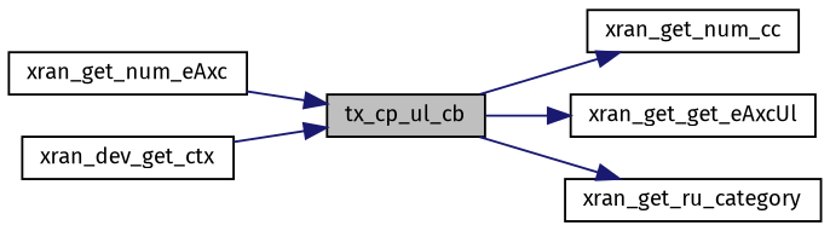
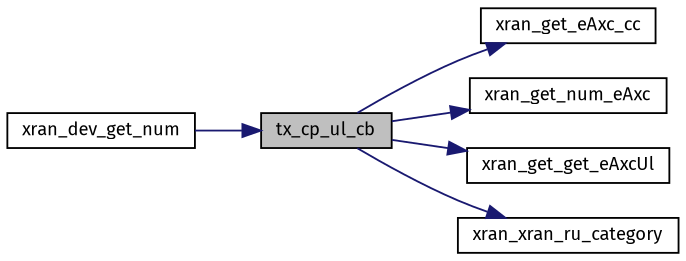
  digraph {
    fontname="Fira Sans"
    rankdir=LR
    node [color=black fillcolor=white fontname="Fira Sans" fontsize=10 shape=record style=filled]
    edge [color=midnightblue fontname="Fira Sans" fontsize=10 labelfontname=Helvetica labelfontsize=10 style=solid]
    n1 [fillcolor=grey75 fontcolor=black height=0.2 label=tx_cp_ul_cb width=0.4]
-   n2 [height=0.2 label=xran_get_num_cc width=0.4]
+   n2 [height=0.2 label=xran_get_eAxc_cc width=0.4]
    n3 [height=0.2 label=xran_get_num_eAxc width=0.4]
    n4 [height=0.2 label=xran_get_get_eAxcUl width=0.4]
-   n5 [height=0.2 label=xran_get_ru_category width=0.4]
-   n6 [height=0.2 label=xran_dev_get_ctx width=0.4]
+   n5 [height=0.2 label=xran_xran_ru_category width=0.4]
+   n6 [height=0.2 label=xran_dev_get_num width=0.4]
    n1 -> n2
-   n3 -> n1
+   n1 -> n3
    n1 -> n4
    n1 -> n5
    n6 -> n1
  }
